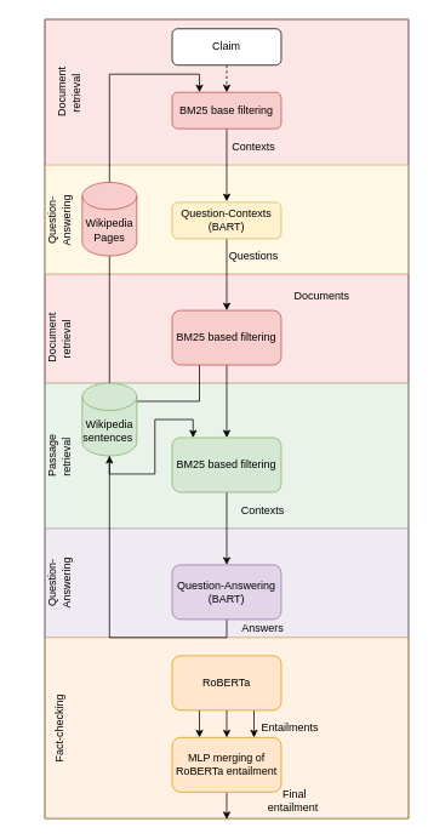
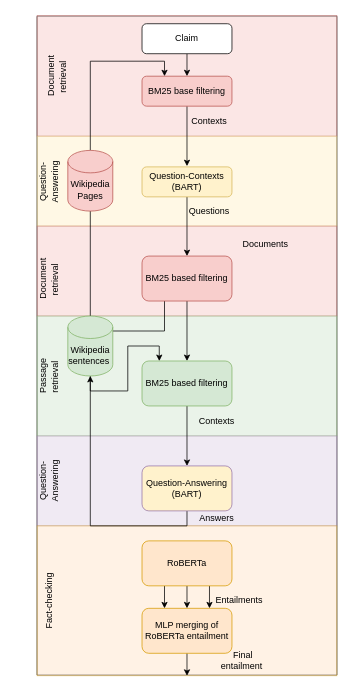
  <mxCell id="0" />
  <mxCell id="1" parent="0" />
  <mxCell id="2" value="" style="swimlane;startSize=0;fillColor=#000000;" vertex="1" parent="1"><mxGeometry x="49" y="21" width="400" height="879" as="geometry" /></mxCell>
  <mxCell id="3" value="" style="rounded=0;whiteSpace=wrap;html=1;fillColor=#f8cecc;strokeColor=#b85450;opacity=50;" vertex="1" parent="2"><mxGeometry y="-1" width="400" height="161" as="geometry" /></mxCell>
  <mxCell id="4" style="edgeStyle=orthogonalEdgeStyle;rounded=0;orthogonalLoop=1;jettySize=auto;html=1;exitX=0.5;exitY=1;exitDx=0;exitDy=0;" edge="1" parent="2" source="3" target="3"><mxGeometry relative="1" as="geometry" /></mxCell>
  <mxCell id="5" value="" style="rounded=0;whiteSpace=wrap;html=1;fillColor=#fff2cc;strokeColor=#d6b656;opacity=50;" vertex="1" parent="2"><mxGeometry y="160" width="400" height="120" as="geometry" /></mxCell>
  <mxCell id="6" value="&lt;span style=&quot;color: rgba(0 , 0 , 0 , 0) ; font-family: monospace ; font-size: 0px&quot;&gt;%3CmxGraphModel%3E%3Croot%3E%3CmxCell%20id%3D%220%22%2F%3E%3CmxCell%20id%3D%221%22%20parent%3D%220%22%2F%3E%3CmxCell%20id%3D%222%22%20value%3D%22%22%20style%3D%22rounded%3D0%3BwhiteSpace%3Dwrap%3Bhtml%3D1%3BfillColor%3D%23f8cecc%3BstrokeColor%3D%23b85450%3B%22%20vertex%3D%221%22%20parent%3D%221%22%3E%3CmxGeometry%20x%3D%22440%22%20y%3D%22279%22%20width%3D%22400%22%20height%3D%22120%22%20as%3D%22geometry%22%2F%3E%3C%2FmxCell%3E%3C%2Froot%3E%3C%2FmxGraphModel%3E&lt;/span&gt;" style="rounded=0;whiteSpace=wrap;html=1;fillColor=#f8cecc;strokeColor=#b85450;opacity=50;" vertex="1" parent="2"><mxGeometry y="280" width="400" height="120" as="geometry" /></mxCell>
  <mxCell id="7" value="&lt;span style=&quot;color: rgba(0 , 0 , 0 , 0) ; font-family: monospace ; font-size: 0px&quot;&gt;%3CmxGraphModel%3E%3Croot%3E%3CmxCell%20id%3D%220%22%2F%3E%3CmxCell%20id%3D%221%22%20parent%3D%220%22%2F%3E%3CmxCell%20id%3D%222%22%20value%3D%22%22%20style%3D%22rounded%3D0%3BwhiteSpace%3Dwrap%3Bhtml%3D1%3BfillColor%3D%23f8cecc%3BstrokeColor%3D%23b85450%3B%22%20vertex%3D%221%22%20parent%3D%221%22%3E%3CmxGeometry%20x%3D%22440%22%20y%3D%22279%22%20width%3D%22400%22%20height%3D%22120%22%20as%3D%22geometry%22%2F%3E%3C%2FmxCell%3E%3C%2Froot%3E%3C%2FmxGraphModel%3E&lt;/span&gt;" style="rounded=0;whiteSpace=wrap;html=1;fillColor=#d5e8d4;strokeColor=#82b366;opacity=50;" vertex="1" parent="2"><mxGeometry y="400" width="400" height="160" as="geometry" /></mxCell>
  <mxCell id="8" value="&lt;span style=&quot;color: rgba(0 , 0 , 0 , 0) ; font-family: monospace ; font-size: 0px&quot;&gt;%3CmxGraphModel%3E%3Croot%3E%3CmxCell%20id%3D%220%22%2F%3E%3CmxCell%20id%3D%221%22%20parent%3D%220%22%2F%3E%3CmxCell%20id%3D%222%22%20value%3D%22%22%20style%3D%22rounded%3D0%3BwhiteSpace%3Dwrap%3Bhtml%3D1%3BfillColor%3D%23f8cecc%3BstrokeColor%3D%23b85450%3B%22%20vertex%3D%221%22%20parent%3D%221%22%3E%3CmxGeometry%20x%3D%22440%22%20y%3D%22279%22%20width%3D%22400%22%20height%3D%22120%22%20as%3D%22geometry%22%2F%3E%3C%2FmxCell%3E%3C%2Froot%3E%3C%2FmxGraphModel%3E&lt;/span&gt;" style="rounded=0;whiteSpace=wrap;html=1;fillColor=#e1d5e7;strokeColor=#9673a6;opacity=50;" vertex="1" parent="2"><mxGeometry y="560" width="400" height="120" as="geometry" /></mxCell>
  <mxCell id="9" value="&lt;span style=&quot;color: rgba(0 , 0 , 0 , 0) ; font-family: monospace ; font-size: 0px&quot;&gt;%3CmxGraphModel%3E%3Croot%3E%3CmxCell%20id%3D%220%22%2F%3E%3CmxCell%20id%3D%221%22%20parent%3D%220%22%2F%3E%3CmxCell%20id%3D%222%22%20value%3D%22%22%20style%3D%22rounded%3D0%3BwhiteSpace%3Dwrap%3Bhtml%3D1%3BfillColor%3D%23f8cecc%3BstrokeColor%3D%23b85450%3B%22%20vertex%3D%221%22%20parent%3D%221%22%3E%3CmxGeometry%20x%3D%22440%22%20y%3D%22279%22%20width%3D%22400%22%20height%3D%22120%22%20as%3D%22geometry%22%2F%3E%3C%2FmxCell%3E%3C%2Froot%3E%3C%2FmxGraphModel%3E&lt;/span&gt;" style="rounded=0;whiteSpace=wrap;html=1;fillColor=#ffe6cc;strokeColor=#d79b00;opacity=50;" vertex="1" parent="2"><mxGeometry y="680" width="400" height="200" as="geometry" /></mxCell>
- <mxCell id="10" style="edgeStyle=orthogonalEdgeStyle;rounded=0;orthogonalLoop=1;jettySize=auto;html=1;exitX=0.5;exitY=1;exitDx=0;exitDy=0;entryX=0.5;entryY=0;entryDx=0;entryDy=0;dashed=1;" edge="1" parent="2" source="11" target="16"><mxGeometry relative="1" as="geometry" /></mxCell>
+ <mxCell id="10" style="edgeStyle=orthogonalEdgeStyle;rounded=0;orthogonalLoop=1;jettySize=auto;html=1;exitX=0.5;exitY=1;exitDx=0;exitDy=0;entryX=0.5;entryY=0;entryDx=0;entryDy=0;" edge="1" parent="2" source="11" target="16"><mxGeometry relative="1" as="geometry" /></mxCell>
  <mxCell id="11" value="Claim" style="rounded=1;whiteSpace=wrap;html=1;fontSize=12;glass=0;strokeWidth=1;shadow=0;" vertex="1" parent="2"><mxGeometry x="140" y="10" width="120" height="40" as="geometry" /></mxCell>
  <mxCell id="12" style="edgeStyle=orthogonalEdgeStyle;rounded=0;orthogonalLoop=1;jettySize=auto;html=1;exitX=0.5;exitY=0;exitDx=0;exitDy=0;exitPerimeter=0;entryX=0.25;entryY=0;entryDx=0;entryDy=0;" edge="1" parent="2" source="14" target="16"><mxGeometry relative="1" as="geometry" /></mxCell>
  <mxCell id="13" style="edgeStyle=orthogonalEdgeStyle;rounded=0;orthogonalLoop=1;jettySize=auto;html=1;exitX=0.5;exitY=1;exitDx=0;exitDy=0;exitPerimeter=0;entryX=0.25;entryY=0;entryDx=0;entryDy=0;" edge="1" parent="2" source="14" target="20"><mxGeometry relative="1" as="geometry"><Array as="points"><mxPoint x="71" y="420" /><mxPoint x="170" y="420" /></Array></mxGeometry></mxCell>
  <mxCell id="14" value="Wikipedia Pages" style="shape=cylinder3;whiteSpace=wrap;html=1;boundedLbl=1;backgroundOutline=1;size=15;fillColor=#f8cecc;strokeColor=#b85450;" vertex="1" parent="2"><mxGeometry x="41" y="179" width="60" height="81" as="geometry" /></mxCell>
  <mxCell id="15" style="edgeStyle=orthogonalEdgeStyle;rounded=0;orthogonalLoop=1;jettySize=auto;html=1;exitX=0.5;exitY=1;exitDx=0;exitDy=0;entryX=0.5;entryY=0;entryDx=0;entryDy=0;" edge="1" parent="2" source="16"><mxGeometry relative="1" as="geometry"><mxPoint x="200" y="200" as="targetPoint" /></mxGeometry></mxCell>
  <mxCell id="16" value="BM25 base filtering" style="rounded=1;whiteSpace=wrap;html=1;fontSize=12;glass=0;strokeWidth=1;shadow=0;fillColor=#f8cecc;strokeColor=#b85450;" vertex="1" parent="2"><mxGeometry x="140" y="80" width="120" height="40" as="geometry" /></mxCell>
  <mxCell id="17" style="edgeStyle=orthogonalEdgeStyle;rounded=0;orthogonalLoop=1;jettySize=auto;html=1;exitX=0.5;exitY=1;exitDx=0;exitDy=0;entryX=0.5;entryY=0;entryDx=0;entryDy=0;" edge="1" parent="2" source="18" target="20"><mxGeometry relative="1" as="geometry" /></mxCell>
  <mxCell id="18" value="Question-Contexts (BART)" style="rounded=1;whiteSpace=wrap;html=1;fontSize=12;glass=0;strokeWidth=1;shadow=0;fillColor=#fff2cc;strokeColor=#d6b656;" vertex="1" parent="2"><mxGeometry x="140" y="201" width="120" height="40" as="geometry" /></mxCell>
  <mxCell id="19" style="edgeStyle=orthogonalEdgeStyle;rounded=0;orthogonalLoop=1;jettySize=auto;html=1;exitX=0.5;exitY=1;exitDx=0;exitDy=0;entryX=0.5;entryY=0;entryDx=0;entryDy=0;" edge="1" parent="2" source="20" target="22"><mxGeometry relative="1" as="geometry" /></mxCell>
  <mxCell id="20" value="BM25 based filtering" style="rounded=1;whiteSpace=wrap;html=1;fillColor=#f8cecc;strokeColor=#b85450;" vertex="1" parent="2"><mxGeometry x="140" y="320" width="120" height="60" as="geometry" /></mxCell>
  <mxCell id="21" style="edgeStyle=orthogonalEdgeStyle;rounded=0;orthogonalLoop=1;jettySize=auto;html=1;exitX=0.5;exitY=1;exitDx=0;exitDy=0;" edge="1" parent="2" source="22" target="24"><mxGeometry relative="1" as="geometry" /></mxCell>
  <mxCell id="22" value="BM25 based filtering" style="rounded=1;whiteSpace=wrap;html=1;fillColor=#d5e8d4;strokeColor=#82b366;" vertex="1" parent="2"><mxGeometry x="140" y="460" width="120" height="60" as="geometry" /></mxCell>
  <mxCell id="23" style="edgeStyle=orthogonalEdgeStyle;rounded=0;orthogonalLoop=1;jettySize=auto;html=1;exitX=0.5;exitY=1;exitDx=0;exitDy=0;" edge="1" parent="2" source="24" target="32"><mxGeometry relative="1" as="geometry" /></mxCell>
- <mxCell id="24" value="Question-Answering (BART)" style="rounded=1;whiteSpace=wrap;html=1;fillColor=#e1d5e7;strokeColor=#9673a6;" vertex="1" parent="2"><mxGeometry x="140" y="600" width="120" height="60" as="geometry" /></mxCell>
+ <mxCell id="24" value="Question-Answering (BART)" style="rounded=1;whiteSpace=wrap;html=1;fillColor=#fff2cc;strokeColor=#9673a6;" vertex="1" parent="2"><mxGeometry x="140" y="600" width="120" height="60" as="geometry" /></mxCell>
  <mxCell id="25" style="edgeStyle=orthogonalEdgeStyle;rounded=0;orthogonalLoop=1;jettySize=auto;html=1;exitX=0.5;exitY=1;exitDx=0;exitDy=0;entryX=0.5;entryY=0;entryDx=0;entryDy=0;" edge="1" parent="2" source="28" target="30"><mxGeometry relative="1" as="geometry" /></mxCell>
  <mxCell id="26" style="edgeStyle=orthogonalEdgeStyle;rounded=0;orthogonalLoop=1;jettySize=auto;html=1;exitX=0.25;exitY=1;exitDx=0;exitDy=0;entryX=0.25;entryY=0;entryDx=0;entryDy=0;" edge="1" parent="2" source="28" target="30"><mxGeometry relative="1" as="geometry" /></mxCell>
  <mxCell id="27" style="edgeStyle=orthogonalEdgeStyle;rounded=0;orthogonalLoop=1;jettySize=auto;html=1;exitX=0.75;exitY=1;exitDx=0;exitDy=0;entryX=0.75;entryY=0;entryDx=0;entryDy=0;" edge="1" parent="2" source="28" target="30"><mxGeometry relative="1" as="geometry" /></mxCell>
  <mxCell id="28" value="RoBERTa" style="rounded=1;whiteSpace=wrap;html=1;fillColor=#ffe6cc;strokeColor=#d79b00;" vertex="1" parent="2"><mxGeometry x="140" y="700" width="120" height="60" as="geometry" /></mxCell>
  <mxCell id="29" style="edgeStyle=orthogonalEdgeStyle;rounded=0;orthogonalLoop=1;jettySize=auto;html=1;exitX=0.5;exitY=1;exitDx=0;exitDy=0;entryX=0.5;entryY=1;entryDx=0;entryDy=0;" edge="1" parent="2" source="30" target="9"><mxGeometry relative="1" as="geometry" /></mxCell>
  <mxCell id="30" value="MLP merging of RoBERTa entailment" style="rounded=1;whiteSpace=wrap;html=1;fillColor=#ffe6cc;strokeColor=#d79b00;" vertex="1" parent="2"><mxGeometry x="140" y="790" width="120" height="60" as="geometry" /></mxCell>
  <mxCell id="31" style="edgeStyle=orthogonalEdgeStyle;rounded=0;orthogonalLoop=1;jettySize=auto;html=1;exitX=0.5;exitY=1;exitDx=0;exitDy=0;exitPerimeter=0;entryX=0.192;entryY=0;entryDx=0;entryDy=0;entryPerimeter=0;" edge="1" parent="2" source="32" target="22"><mxGeometry relative="1" as="geometry" /></mxCell>
  <mxCell id="32" value="Wikipedia sentences&amp;nbsp;" style="shape=cylinder3;whiteSpace=wrap;html=1;boundedLbl=1;backgroundOutline=1;size=15;fillColor=#d5e8d4;strokeColor=#82b366;" vertex="1" parent="2"><mxGeometry x="41" y="400" width="60" height="80" as="geometry" /></mxCell>
  <mxCell id="33" value="Contexts" style="text;html=1;strokeColor=none;fillColor=none;align=center;verticalAlign=middle;whiteSpace=wrap;rounded=0;" vertex="1" parent="2"><mxGeometry x="210" y="130" width="40" height="20" as="geometry" /></mxCell>
  <mxCell id="34" value="Questions" style="text;html=1;strokeColor=none;fillColor=none;align=center;verticalAlign=middle;whiteSpace=wrap;rounded=0;" vertex="1" parent="2"><mxGeometry x="210" y="250" width="40" height="20" as="geometry" /></mxCell>
  <mxCell id="35" value="Documents" style="text;html=1;strokeColor=none;fillColor=none;align=center;verticalAlign=middle;whiteSpace=wrap;rounded=0;" vertex="1" parent="2"><mxGeometry x="285" y="295" width="40" height="20" as="geometry" /></mxCell>
  <mxCell id="36" value="Contexts" style="text;html=1;strokeColor=none;fillColor=none;align=center;verticalAlign=middle;whiteSpace=wrap;rounded=0;" vertex="1" parent="2"><mxGeometry x="220" y="530" width="40" height="20" as="geometry" /></mxCell>
  <mxCell id="37" value="Answers" style="text;html=1;strokeColor=none;fillColor=none;align=center;verticalAlign=middle;whiteSpace=wrap;rounded=0;" vertex="1" parent="2"><mxGeometry x="220" y="660" width="40" height="20" as="geometry" /></mxCell>
  <mxCell id="38" value="Entailments" style="text;html=1;strokeColor=none;fillColor=none;align=center;verticalAlign=middle;whiteSpace=wrap;rounded=0;" vertex="1" parent="2"><mxGeometry x="250" y="770" width="40" height="20" as="geometry" /></mxCell>
  <mxCell id="39" value="Final entailment&amp;nbsp;" style="text;html=1;strokeColor=none;fillColor=none;align=center;verticalAlign=middle;whiteSpace=wrap;rounded=0;" vertex="1" parent="2"><mxGeometry x="240" y="850" width="70" height="20" as="geometry" /></mxCell>
  <mxCell id="40" value="Document retrieval&amp;nbsp;" style="text;html=1;strokeColor=none;fillColor=none;align=center;verticalAlign=middle;whiteSpace=wrap;rounded=0;opacity=50;rotation=-90;" vertex="1" parent="2"><mxGeometry x="-19" y="69.5" width="90" height="20" as="geometry" /></mxCell>
  <mxCell id="41" value="Question-Answering" style="text;html=1;strokeColor=none;fillColor=none;align=center;verticalAlign=middle;whiteSpace=wrap;rounded=0;opacity=50;rotation=-90;" vertex="1" parent="2"><mxGeometry x="-29" y="211" width="90" height="20" as="geometry" /></mxCell>
  <mxCell id="42" value="Document retrieval&amp;nbsp;" style="text;html=1;strokeColor=none;fillColor=none;align=center;verticalAlign=middle;whiteSpace=wrap;rounded=0;opacity=50;rotation=-90;" vertex="1" parent="2"><mxGeometry x="-29" y="340" width="90" height="20" as="geometry" /></mxCell>
  <mxCell id="43" value="Passage retrieval&amp;nbsp;" style="text;html=1;strokeColor=none;fillColor=none;align=center;verticalAlign=middle;whiteSpace=wrap;rounded=0;opacity=50;rotation=-90;" vertex="1" parent="2"><mxGeometry x="-29" y="470" width="90" height="20" as="geometry" /></mxCell>
  <mxCell id="44" value="Question-Answering" style="text;html=1;strokeColor=none;fillColor=none;align=center;verticalAlign=middle;whiteSpace=wrap;rounded=0;opacity=50;rotation=-90;" vertex="1" parent="2"><mxGeometry x="-29" y="610" width="90" height="20" as="geometry" /></mxCell>
  <mxCell id="45" value="Fact-checking" style="text;html=1;strokeColor=none;fillColor=none;align=center;verticalAlign=middle;whiteSpace=wrap;rounded=0;opacity=50;rotation=-90;" vertex="1" parent="2"><mxGeometry x="-29" y="770" width="90" height="20" as="geometry" /></mxCell>
